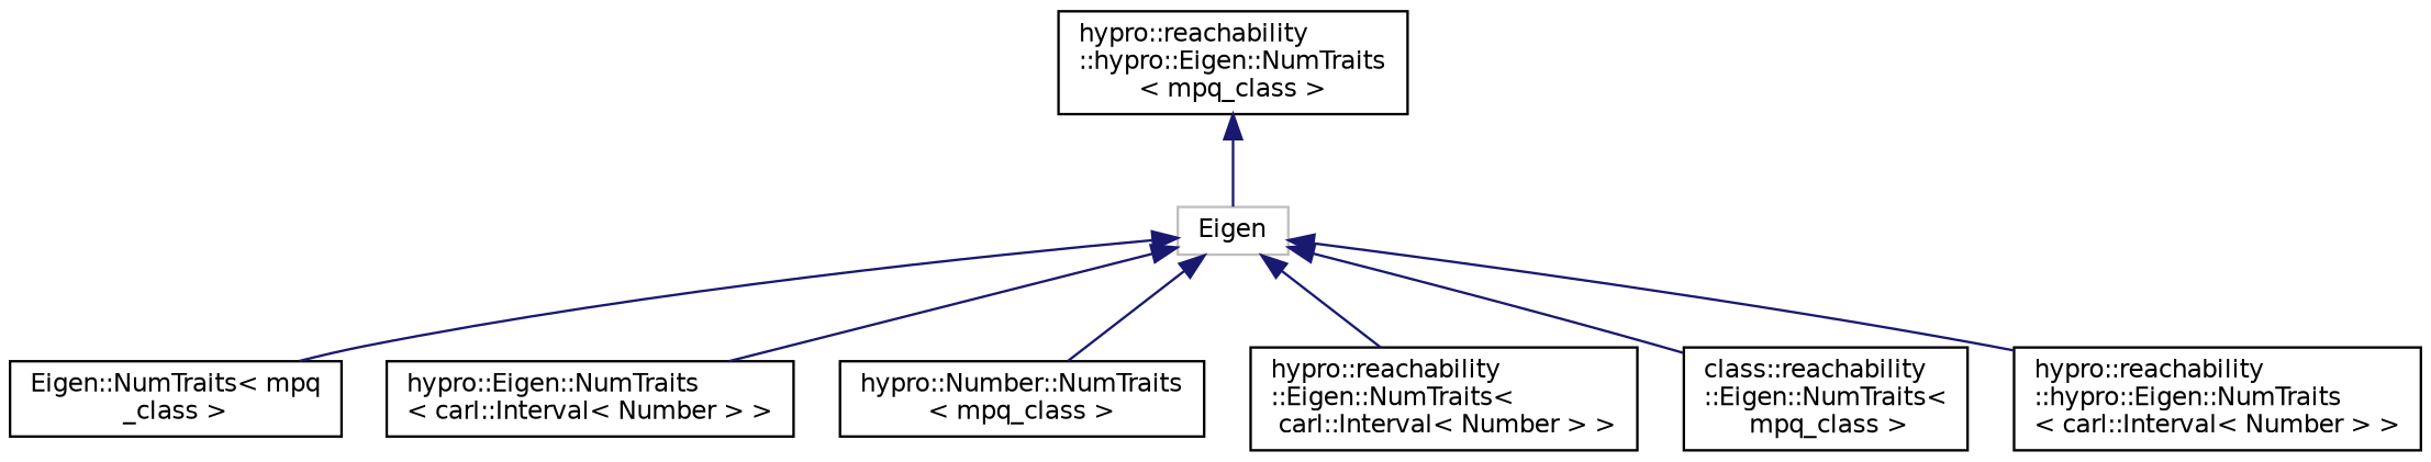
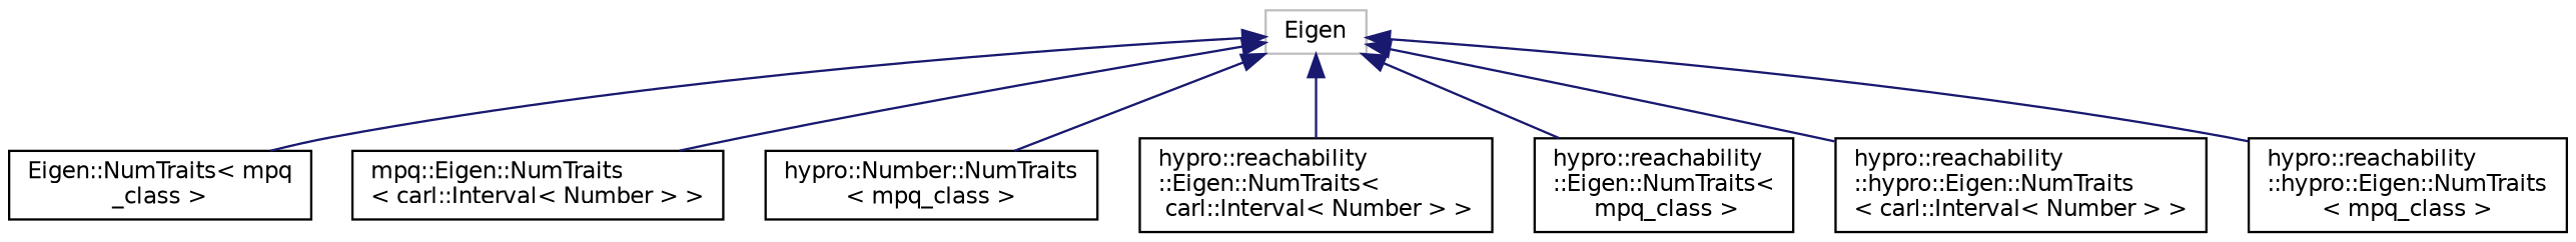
  digraph {
    rankdir=TB
    node [color=black fillcolor=white fontname=Helvetica fontsize=10 shape=record style=filled]
    edge [color=midnightblue dir=back fontname=Helvetica fontsize=10 labelfontname=Helvetica labelfontsize=10 style=solid]
    n1 [color=grey75 height=0.2 label=Eigen width=0.4]
    n2 [height=0.2 label="Eigen::NumTraits\< mpq\l_class \>" width=0.4]
-   n3 [height=0.2 label="hypro::Eigen::NumTraits\l\< carl::Interval\< Number \> \>" width=0.4]
+   n3 [height=0.2 label="mpq::Eigen::NumTraits\l\< carl::Interval\< Number \> \>" width=0.4]
    n4 [height=0.2 label="hypro::Number::NumTraits\l\< mpq_class \>" width=0.4]
    n5 [height=0.2 label="hypro::reachability\l::Eigen::NumTraits\<\l carl::Interval\< Number \> \>" width=0.4]
-   n6 [height=0.2 label="class::reachability\l::Eigen::NumTraits\<\l mpq_class \>" width=0.4]
+   n6 [height=0.2 label="hypro::reachability\l::Eigen::NumTraits\<\l mpq_class \>" width=0.4]
    n7 [height=0.2 label="hypro::reachability\l::hypro::Eigen::NumTraits\l\< carl::Interval\< Number \> \>" width=0.4]
    n8 [height=0.2 label="hypro::reachability\l::hypro::Eigen::NumTraits\l\< mpq_class \>" width=0.4]
    n1 -> n2
    n1 -> n3
    n1 -> n4
    n1 -> n5
    n1 -> n6
    n1 -> n7
-   n8 -> n1
+   n1 -> n8
  }
